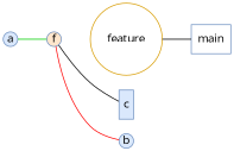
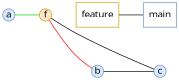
  digraph {
    bgcolor=white
    fontname="Open Sans"
    rankdir=LR
    node [color="#6c8ebf" fillcolor="#dae8fc" fixedsize=true fontcolor=black fontname="Open Sans" group=gbox2 shape=circle style=filled]
    edge [arrowhead=none color=black fontname="Open Sans" weight=2]
-   n1 [fillcolor="#ffe6cc" group=gbox1 label=f width=0.25]
-   n2 [color="#d79b00" fillcolor="#ffe6cc" fixedsize=false group=gbox1 label=feature width=0.25 style=""]
-   n3 [label=c shape=box width=0.25]
+   n1 [color="#d79b00" fillcolor="#ffe6cc" group=gbox1 label=f width=0.25]
+   n2 [color="#d79b00" fillcolor="#ffe6cc" fixedsize=false group=gbox1 label=feature shape=box width=0.25 style=""]
+   n3 [label=c width=0.25]
    n4 [label=b width=0.25]
    n5 [fixedsize=false label=main shape=box width=0.25 style=""]
    n6 [label=a width=0.25]
    n1 -> n2 [style=invis]
    n1 -> n3
    n1 -> n4 [color="#FF0000"]
    n2 -> n5
+   n4 -> n3
    n6 -> n1 [color="#00CC00"]
  }
